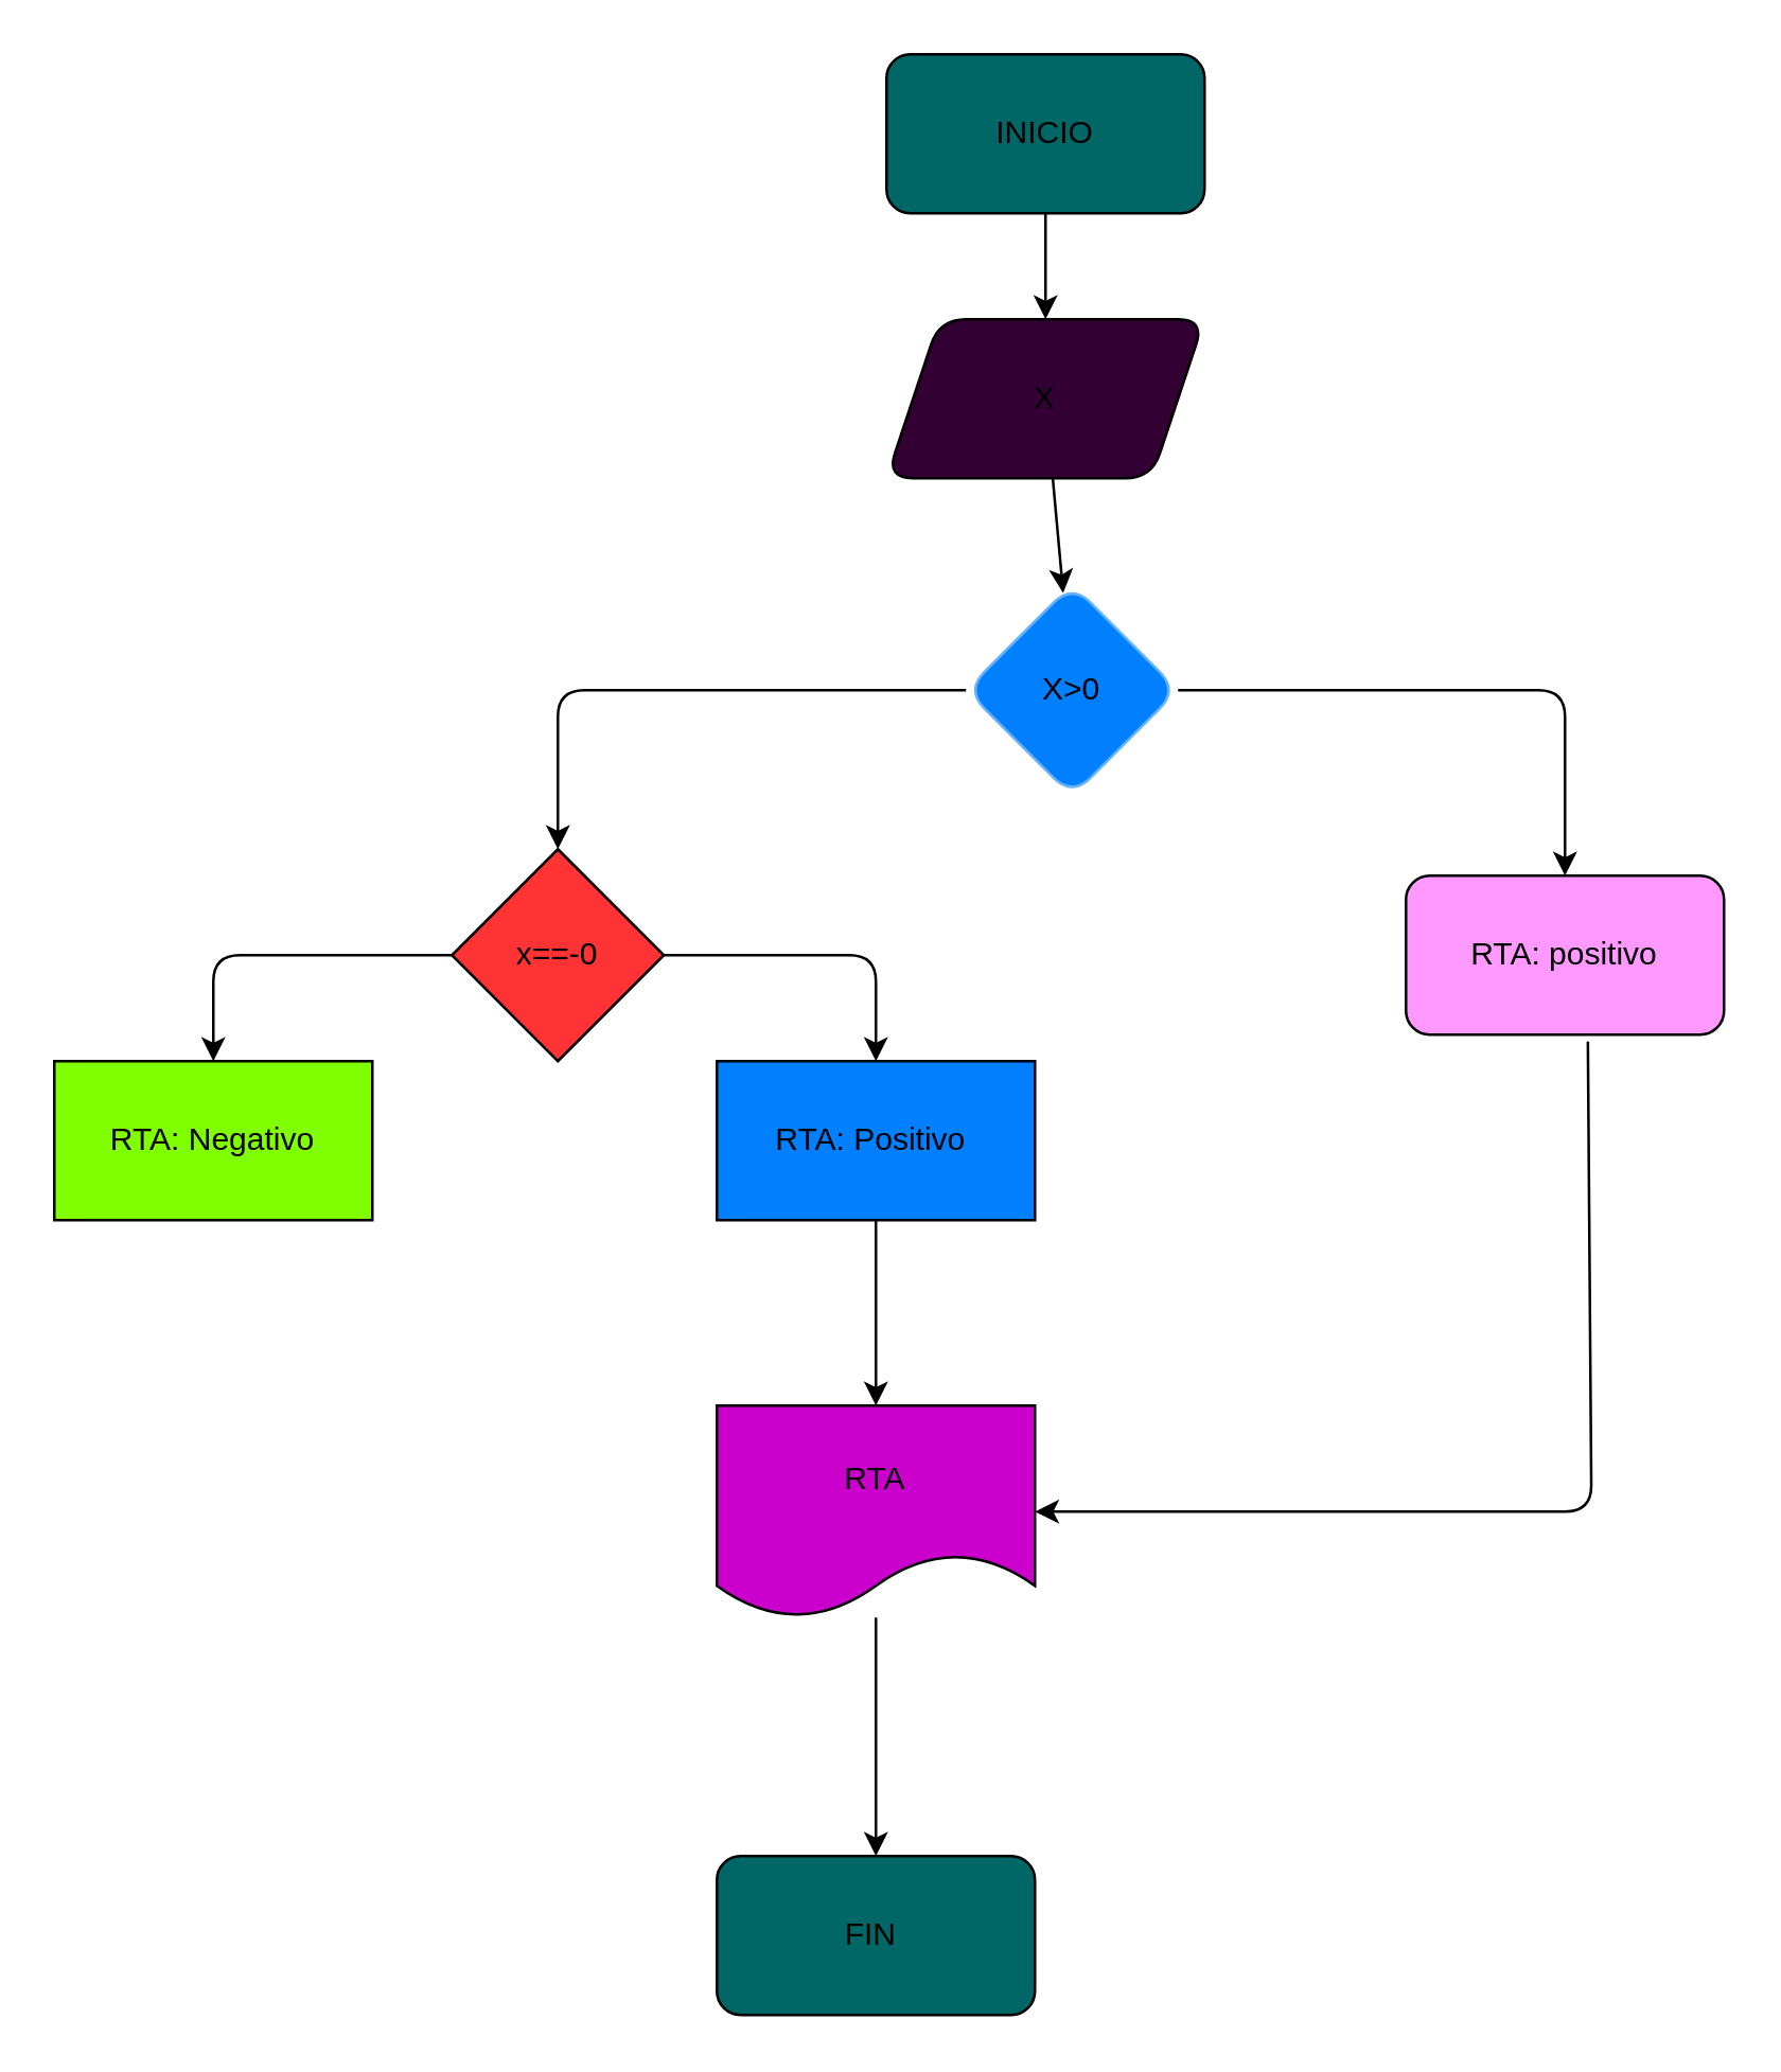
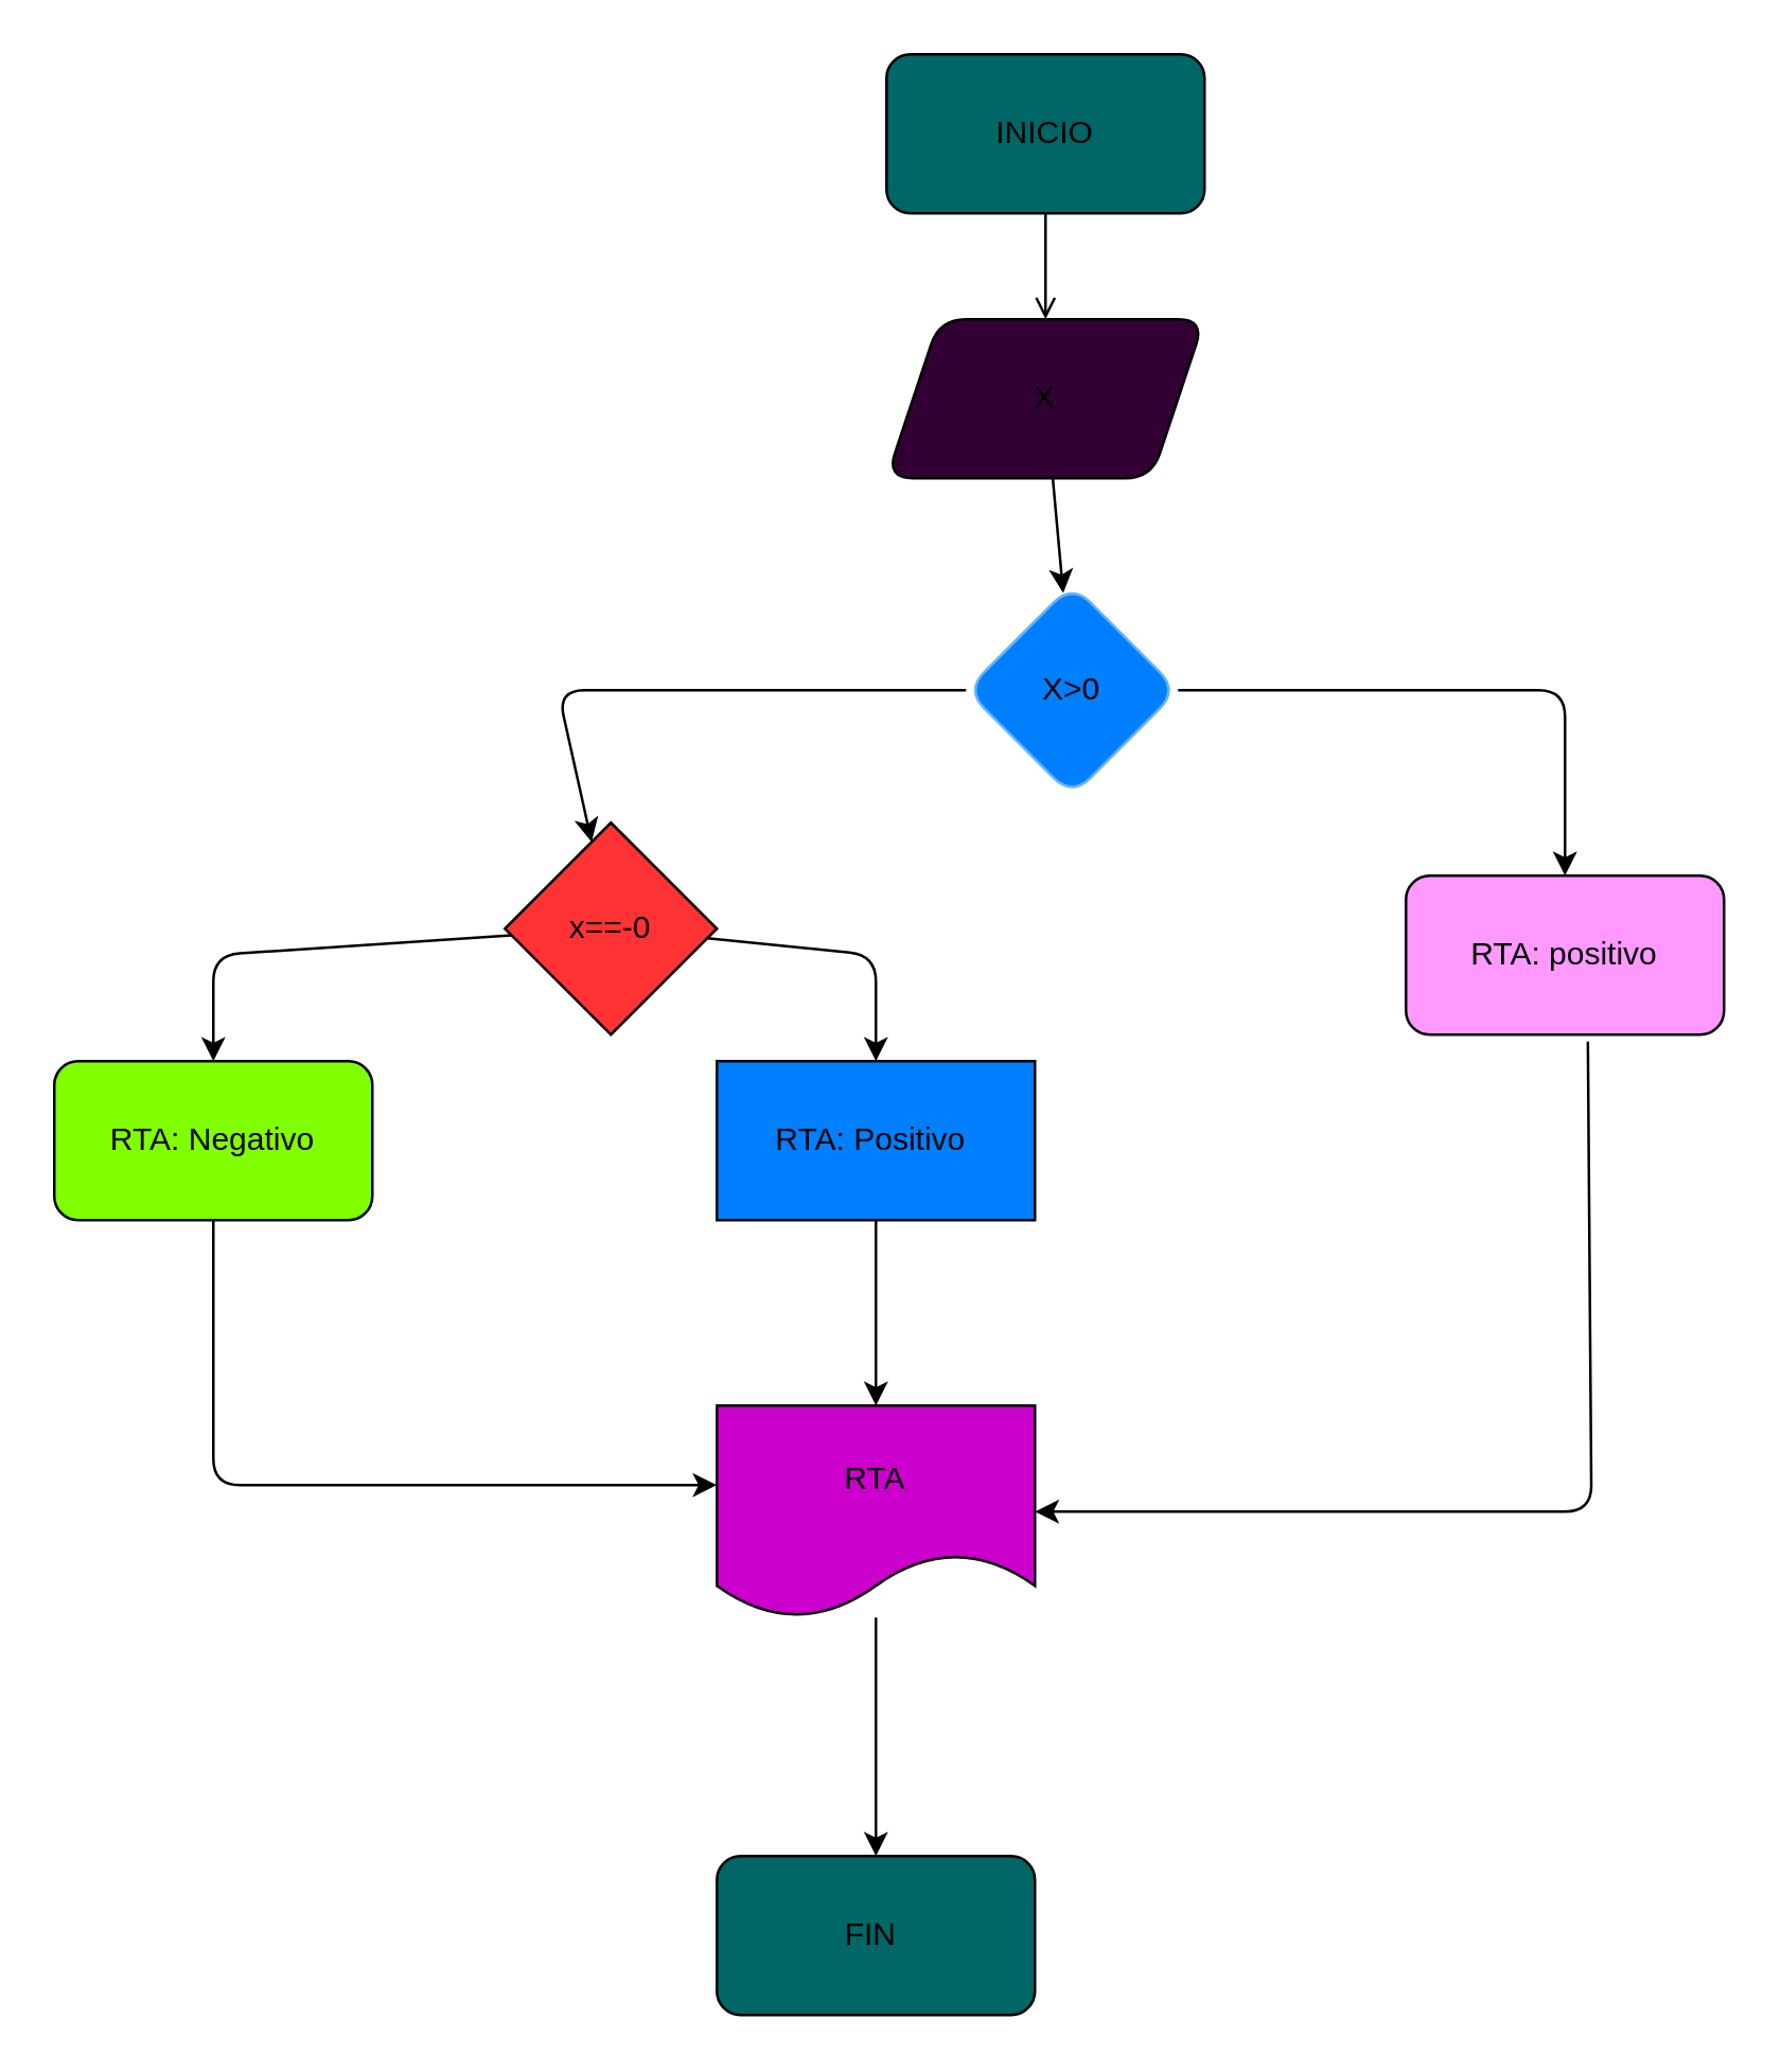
  <mxCell id="0" />
  <mxCell id="1" parent="0" />
- <mxCell id="2" value="" style="edgeStyle=none;html=1;" edge="1" parent="1" source="3" target="5"><mxGeometry relative="1" as="geometry" /></mxCell>
+ <mxCell id="2" value="" style="edgeStyle=none;html=1;endArrow=open;" edge="1" parent="1" source="3" target="5"><mxGeometry relative="1" as="geometry" /></mxCell>
  <mxCell id="3" value="INICIO" style="rounded=1;whiteSpace=wrap;html=1;fillColor=#006666;" vertex="1" parent="1"><mxGeometry x="334" y="20" width="120" height="60" as="geometry" /></mxCell>
  <mxCell id="4" value="" style="edgeStyle=none;html=1;" edge="1" parent="1" source="5" target="8"><mxGeometry relative="1" as="geometry" /></mxCell>
  <mxCell id="5" value="X" style="shape=parallelogram;perimeter=parallelogramPerimeter;whiteSpace=wrap;html=1;fixedSize=1;rounded=1;fillColor=#330033;" vertex="1" parent="1"><mxGeometry x="334" y="120" width="120" height="60" as="geometry" /></mxCell>
  <mxCell id="6" value="" style="edgeStyle=none;html=1;" edge="1" parent="1" source="8" target="11"><mxGeometry relative="1" as="geometry"><Array as="points"><mxPoint x="210" y="260" /></Array></mxGeometry></mxCell>
  <mxCell id="7" value="" style="edgeStyle=none;html=1;" edge="1" parent="1" source="8" target="12"><mxGeometry relative="1" as="geometry"><Array as="points"><mxPoint x="590" y="260" /></Array></mxGeometry></mxCell>
  <mxCell id="8" value="X&amp;gt;0" style="rhombus;whiteSpace=wrap;html=1;rounded=1;strokeColor=#66B2FF;fillColor=#007FFF;" vertex="1" parent="1"><mxGeometry x="364" y="220" width="80" height="80" as="geometry" /></mxCell>
  <mxCell id="9" value="" style="edgeStyle=none;html=1;" edge="1" parent="1" source="11" target="13"><mxGeometry relative="1" as="geometry"><Array as="points"><mxPoint x="80" y="360" /></Array></mxGeometry></mxCell>
  <mxCell id="10" value="" style="edgeStyle=none;html=1;" edge="1" parent="1" source="11" target="15"><mxGeometry relative="1" as="geometry"><Array as="points"><mxPoint x="330" y="360" /></Array></mxGeometry></mxCell>
- <mxCell id="11" value="x==-0" style="rhombus;whiteSpace=wrap;html=1;fillColor=#FF3333;" vertex="1" parent="1"><mxGeometry x="170" y="320" width="80" height="80" as="geometry" /></mxCell>
+ <mxCell id="11" value="x==-0" style="rhombus;whiteSpace=wrap;html=1;fillColor=#FF3333;" vertex="1" parent="1"><mxGeometry x="190" y="310" width="80" height="80" as="geometry" /></mxCell>
  <mxCell id="12" value="RTA: positivo" style="rounded=1;whiteSpace=wrap;html=1;fillColor=#FF99FF;" vertex="1" parent="1"><mxGeometry x="530" y="330" width="120" height="60" as="geometry" /></mxCell>
- <mxCell id="13" value="RTA: Negativo" style="whiteSpace=wrap;html=1;fillColor=#80FF00;" vertex="1" parent="1"><mxGeometry x="20" y="400" width="120" height="60" as="geometry" /></mxCell>
+ <mxCell id="13" value="RTA: Negativo" style="whiteSpace=wrap;html=1;fillColor=#80FF00;rounded=1;" vertex="1" parent="1"><mxGeometry x="20" y="400" width="120" height="60" as="geometry" /></mxCell>
  <mxCell id="14" value="" style="edgeStyle=none;html=1;" edge="1" parent="1" source="15" target="17"><mxGeometry relative="1" as="geometry" /></mxCell>
  <mxCell id="15" value="RTA: Positivo&amp;nbsp;" style="whiteSpace=wrap;html=1;fillColor=#007FFF;" vertex="1" parent="1"><mxGeometry x="270" y="400" width="120" height="60" as="geometry" /></mxCell>
  <mxCell id="16" value="" style="edgeStyle=none;html=1;" edge="1" parent="1" source="17" target="20"><mxGeometry relative="1" as="geometry" /></mxCell>
  <mxCell id="17" value="RTA" style="shape=document;whiteSpace=wrap;html=1;boundedLbl=1;fillColor=#CC00CC;" vertex="1" parent="1"><mxGeometry x="270" y="530" width="120" height="80" as="geometry" /></mxCell>
+ <mxCell id="18" value="" style="endArrow=classic;html=1;exitX=0.5;exitY=1;exitDx=0;exitDy=0;entryX=0;entryY=0.375;entryDx=0;entryDy=0;entryPerimeter=0;" edge="1" parent="1" source="13" target="17"><mxGeometry width="50" height="50" relative="1" as="geometry"><mxPoint x="370" y="540" as="sourcePoint" /><mxPoint x="420" y="490" as="targetPoint" /><Array as="points"><mxPoint x="80" y="560" /></Array></mxGeometry></mxCell>
  <mxCell id="19" value="" style="endArrow=classic;html=1;exitX=0.572;exitY=1.044;exitDx=0;exitDy=0;exitPerimeter=0;entryX=1;entryY=0.5;entryDx=0;entryDy=0;" edge="1" parent="1" source="12" target="17"><mxGeometry width="50" height="50" relative="1" as="geometry"><mxPoint x="370" y="540" as="sourcePoint" /><mxPoint x="420" y="490" as="targetPoint" /><Array as="points"><mxPoint x="600" y="570" /></Array></mxGeometry></mxCell>
  <mxCell id="20" value="FIN&amp;nbsp;" style="rounded=1;whiteSpace=wrap;html=1;fillColor=#006666;" vertex="1" parent="1"><mxGeometry x="270" y="700" width="120" height="60" as="geometry" /></mxCell>
